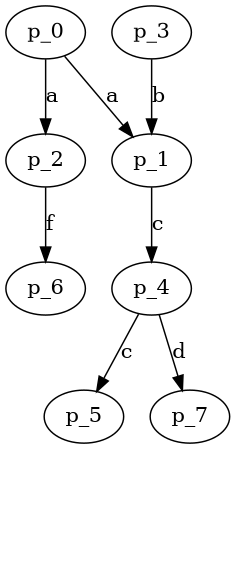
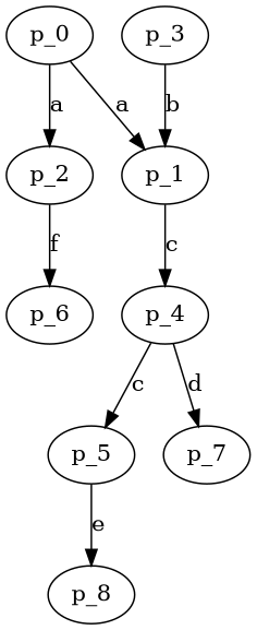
  digraph {
    p_0
    p_1
    p_2
    p_4
    p_6
    p_3
    p_5
    p_7
+   p_8
    p_0 -> p_1 [label=a]
    p_0 -> p_2 [label=a]
    p_1 -> p_4 [label=c]
    p_2 -> p_6 [label=f]
    p_4 -> p_5 [label=c]
    p_4 -> p_7 [label=d]
    p_3 -> p_1 [label=b]
+   p_5 -> p_8 [label=e]
  }
